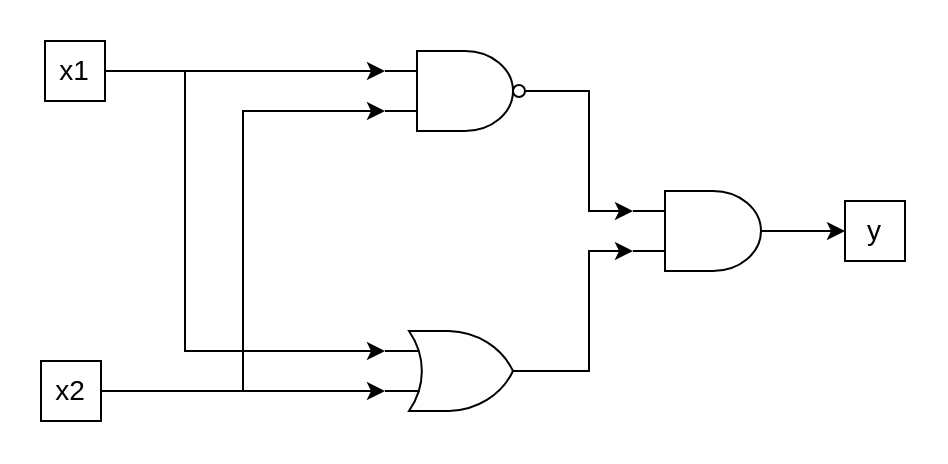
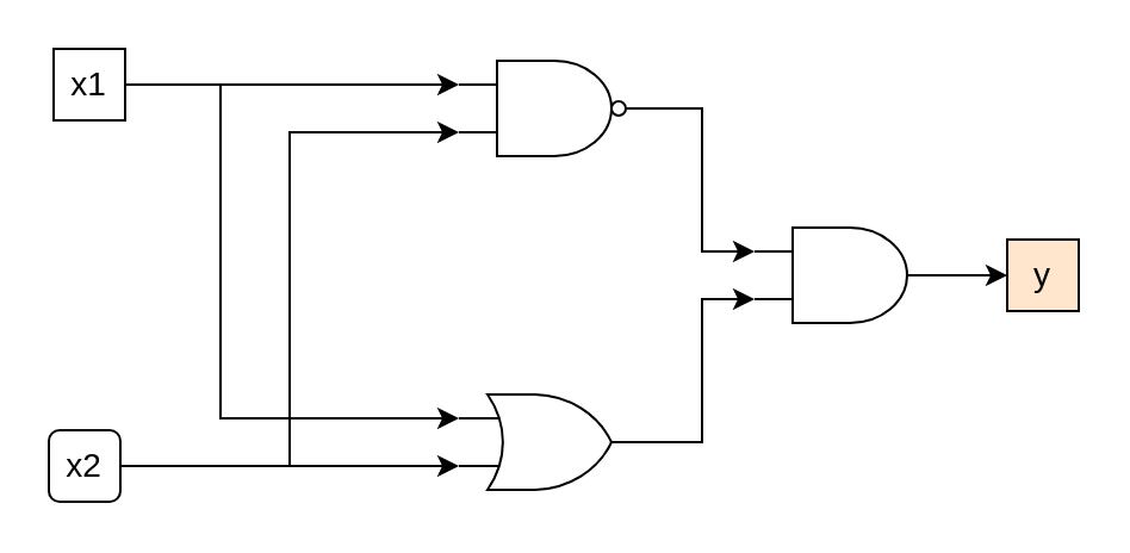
  <mxCell id="0" />
  <mxCell id="1" parent="0" />
  <mxCell id="2" style="edgeStyle=orthogonalEdgeStyle;rounded=0;orthogonalLoop=1;jettySize=auto;html=1;exitX=1;exitY=0.5;exitDx=0;exitDy=0;exitPerimeter=0;entryX=0;entryY=0.25;entryDx=0;entryDy=0;entryPerimeter=0;" edge="1" parent="1" source="3" target="7"><mxGeometry relative="1" as="geometry" /></mxCell>
  <mxCell id="3" value="" style="verticalLabelPosition=bottom;shadow=0;dashed=0;align=center;html=1;verticalAlign=top;shape=mxgraph.electrical.logic_gates.logic_gate;operation=and;negating=1;negSize=0.15;" vertex="1" parent="1"><mxGeometry x="192" y="25" width="80" height="40" as="geometry" /></mxCell>
  <mxCell id="4" style="edgeStyle=orthogonalEdgeStyle;rounded=0;orthogonalLoop=1;jettySize=auto;html=1;exitX=1;exitY=0.5;exitDx=0;exitDy=0;exitPerimeter=0;entryX=0;entryY=0.75;entryDx=0;entryDy=0;entryPerimeter=0;" edge="1" parent="1" source="5" target="7"><mxGeometry relative="1" as="geometry" /></mxCell>
  <mxCell id="5" value="" style="verticalLabelPosition=bottom;shadow=0;dashed=0;align=center;html=1;verticalAlign=top;shape=mxgraph.electrical.logic_gates.logic_gate;operation=or;" vertex="1" parent="1"><mxGeometry x="192" y="165" width="80" height="40" as="geometry" /></mxCell>
  <mxCell id="6" style="edgeStyle=orthogonalEdgeStyle;rounded=0;orthogonalLoop=1;jettySize=auto;html=1;exitX=1;exitY=0.5;exitDx=0;exitDy=0;exitPerimeter=0;entryX=0;entryY=0.5;entryDx=0;entryDy=0;fontSize=14;" edge="1" parent="1" source="7" target="14"><mxGeometry relative="1" as="geometry" /></mxCell>
  <mxCell id="7" value="" style="verticalLabelPosition=bottom;shadow=0;dashed=0;align=center;html=1;verticalAlign=top;shape=mxgraph.electrical.logic_gates.logic_gate;operation=and;" vertex="1" parent="1"><mxGeometry x="316" y="95" width="80" height="40" as="geometry" /></mxCell>
  <mxCell id="8" style="edgeStyle=orthogonalEdgeStyle;rounded=0;orthogonalLoop=1;jettySize=auto;html=1;exitX=1;exitY=0.5;exitDx=0;exitDy=0;entryX=0;entryY=0.25;entryDx=0;entryDy=0;entryPerimeter=0;fontSize=14;" edge="1" parent="1" source="10" target="3"><mxGeometry relative="1" as="geometry" /></mxCell>
  <mxCell id="9" style="edgeStyle=orthogonalEdgeStyle;rounded=0;orthogonalLoop=1;jettySize=auto;html=1;exitX=1;exitY=0.5;exitDx=0;exitDy=0;entryX=0;entryY=0.25;entryDx=0;entryDy=0;entryPerimeter=0;fontSize=14;" edge="1" parent="1" source="10" target="5"><mxGeometry relative="1" as="geometry"><Array as="points"><mxPoint x="92" y="35" /><mxPoint x="92" y="175" /></Array></mxGeometry></mxCell>
  <mxCell id="10" value="&lt;font style=&quot;font-size: 14px;&quot;&gt;x1&lt;/font&gt;" style="rounded=0;whiteSpace=wrap;html=1;" vertex="1" parent="1"><mxGeometry x="22" y="20" width="30" height="30" as="geometry" /></mxCell>
  <mxCell id="11" style="edgeStyle=orthogonalEdgeStyle;rounded=0;orthogonalLoop=1;jettySize=auto;html=1;exitX=1;exitY=0.5;exitDx=0;exitDy=0;entryX=0;entryY=0.75;entryDx=0;entryDy=0;entryPerimeter=0;fontSize=14;" edge="1" parent="1" source="13" target="5"><mxGeometry relative="1" as="geometry" /></mxCell>
  <mxCell id="12" style="edgeStyle=orthogonalEdgeStyle;rounded=0;orthogonalLoop=1;jettySize=auto;html=1;exitX=1;exitY=0.5;exitDx=0;exitDy=0;entryX=0;entryY=0.75;entryDx=0;entryDy=0;entryPerimeter=0;fontSize=14;" edge="1" parent="1" source="13" target="3"><mxGeometry relative="1" as="geometry" /></mxCell>
- <mxCell id="13" value="&lt;font style=&quot;font-size: 14px;&quot;&gt;x2&lt;/font&gt;" style="rounded=0;whiteSpace=wrap;html=1;" vertex="1" parent="1"><mxGeometry x="20" y="180" width="30" height="30" as="geometry" /></mxCell>
- <mxCell id="14" value="&lt;span style=&quot;font-size: 14px;&quot;&gt;y&lt;/span&gt;" style="rounded=0;whiteSpace=wrap;html=1;" vertex="1" parent="1"><mxGeometry x="422" y="100" width="30" height="30" as="geometry" /></mxCell>
+ <mxCell id="13" value="&lt;font style=&quot;font-size: 14px;&quot;&gt;x2&lt;/font&gt;" style="whiteSpace=wrap;html=1;rounded=1;" vertex="1" parent="1"><mxGeometry x="20" y="180" width="30" height="30" as="geometry" /></mxCell>
+ <mxCell id="14" value="&lt;span style=&quot;font-size: 14px;&quot;&gt;y&lt;/span&gt;" style="rounded=0;whiteSpace=wrap;html=1;fillColor=#ffe6cc;" vertex="1" parent="1"><mxGeometry x="422" y="100" width="30" height="30" as="geometry" /></mxCell>
